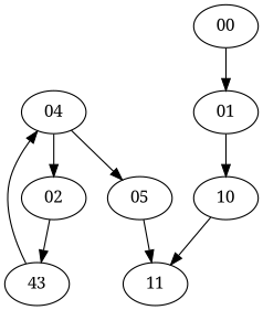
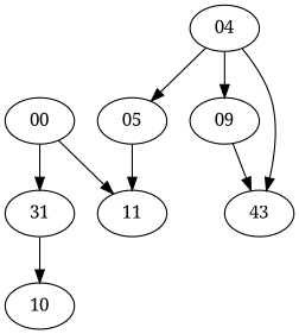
  digraph {
    fontname="Noto Serif"
    node [count=1 fontname="Noto Serif" tid=0]
    edge [fontname="Noto Serif"]
-   01
+   01 [label=31]
    00 [count=0]
    10 [count=0 tid=1]
-   02 [count=2]
+   02 [count=2 label=09]
    n5 [count=3 label=43]
    11 [tid=1]
    04 [count=4]
    05 [count=5]
    01 -> 10
    00 -> 01
-   10 -> 11
+   00 -> 11
    02 -> n5
-   n5 -> 04
+   04 -> n5
    04 -> 02
    04 -> 05
    05 -> 11
  }
